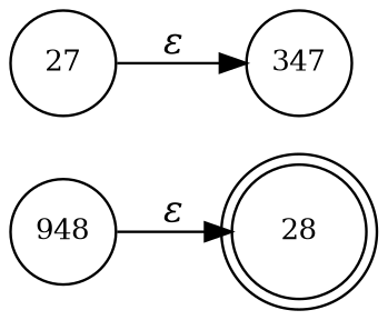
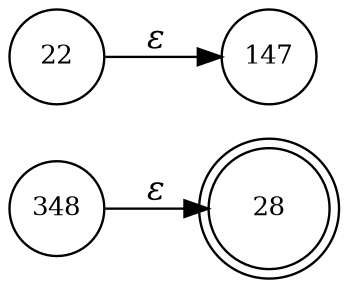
  digraph {
    rankdir=LR
    node [fixedsize=true fontsize=11 shape=circle peripheries=1]
    edge [fontname="Times-Italic"]
    n1 [label=28 shape=doublecircle width=.6 peripheries=""]
-   n2 [label=27 width=.55]
-   n3 [label=347 width=.55]
-   n4 [label=948 width=.55]
+   n2 [label=22 width=.55]
+   n3 [label=147 width=.55]
+   n4 [label=348 width=.55]
    n2 -> n3 [label="&epsilon;"]
    n4 -> n1 [label="&epsilon;"]
  }
